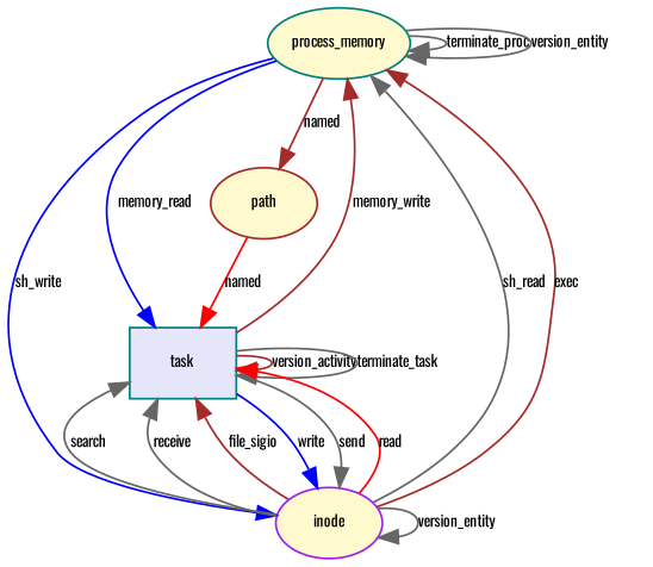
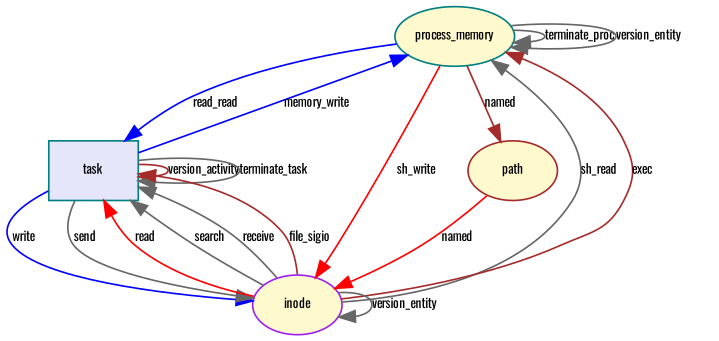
  digraph {
    fontname=Oswald
    node [color=teal fillcolor="#fffacd" fontname=Oswald fontsize=8 shape=ellipse style=filled]
    edge [color=gray40 fontname=Oswald fontsize=8]
    n1 [label=process_memory]
    n2 [fillcolor="#e6e6fa" label=task shape=rectangle]
    n3 [color=purple label=inode]
    n4 [color=brown label=path]
    n1 -> n1 [label=terminate_proc]
    n1 -> n1 [label=version_entity]
-   n1 -> n2 [color=blue label=memory_read]
-   n1 -> n3 [color=blue label=sh_write]
+   n1 -> n2 [color=blue label=read_read]
+   n1 -> n3 [color=red label=sh_write]
    n1 -> n4 [color=brown label=named]
-   n2 -> n1 [color=brown label=memory_write]
+   n2 -> n1 [color=blue label=memory_write]
    n2 -> n2 [color=brown label=version_activity]
    n2 -> n2 [label=terminate_task]
    n2 -> n3 [color=blue label=write]
    n2 -> n3 [label=send]
    n3 -> n1 [label=sh_read]
    n3 -> n1 [color=brown label=exec]
    n3 -> n2 [color=red label=read]
    n3 -> n2 [label=search]
    n3 -> n2 [label=receive]
    n3 -> n2 [color=brown label=file_sigio]
    n3 -> n3 [label=version_entity]
-   n4 -> n2 [color=red label=named]
+   n4 -> n3 [color=red label=named]
  }
